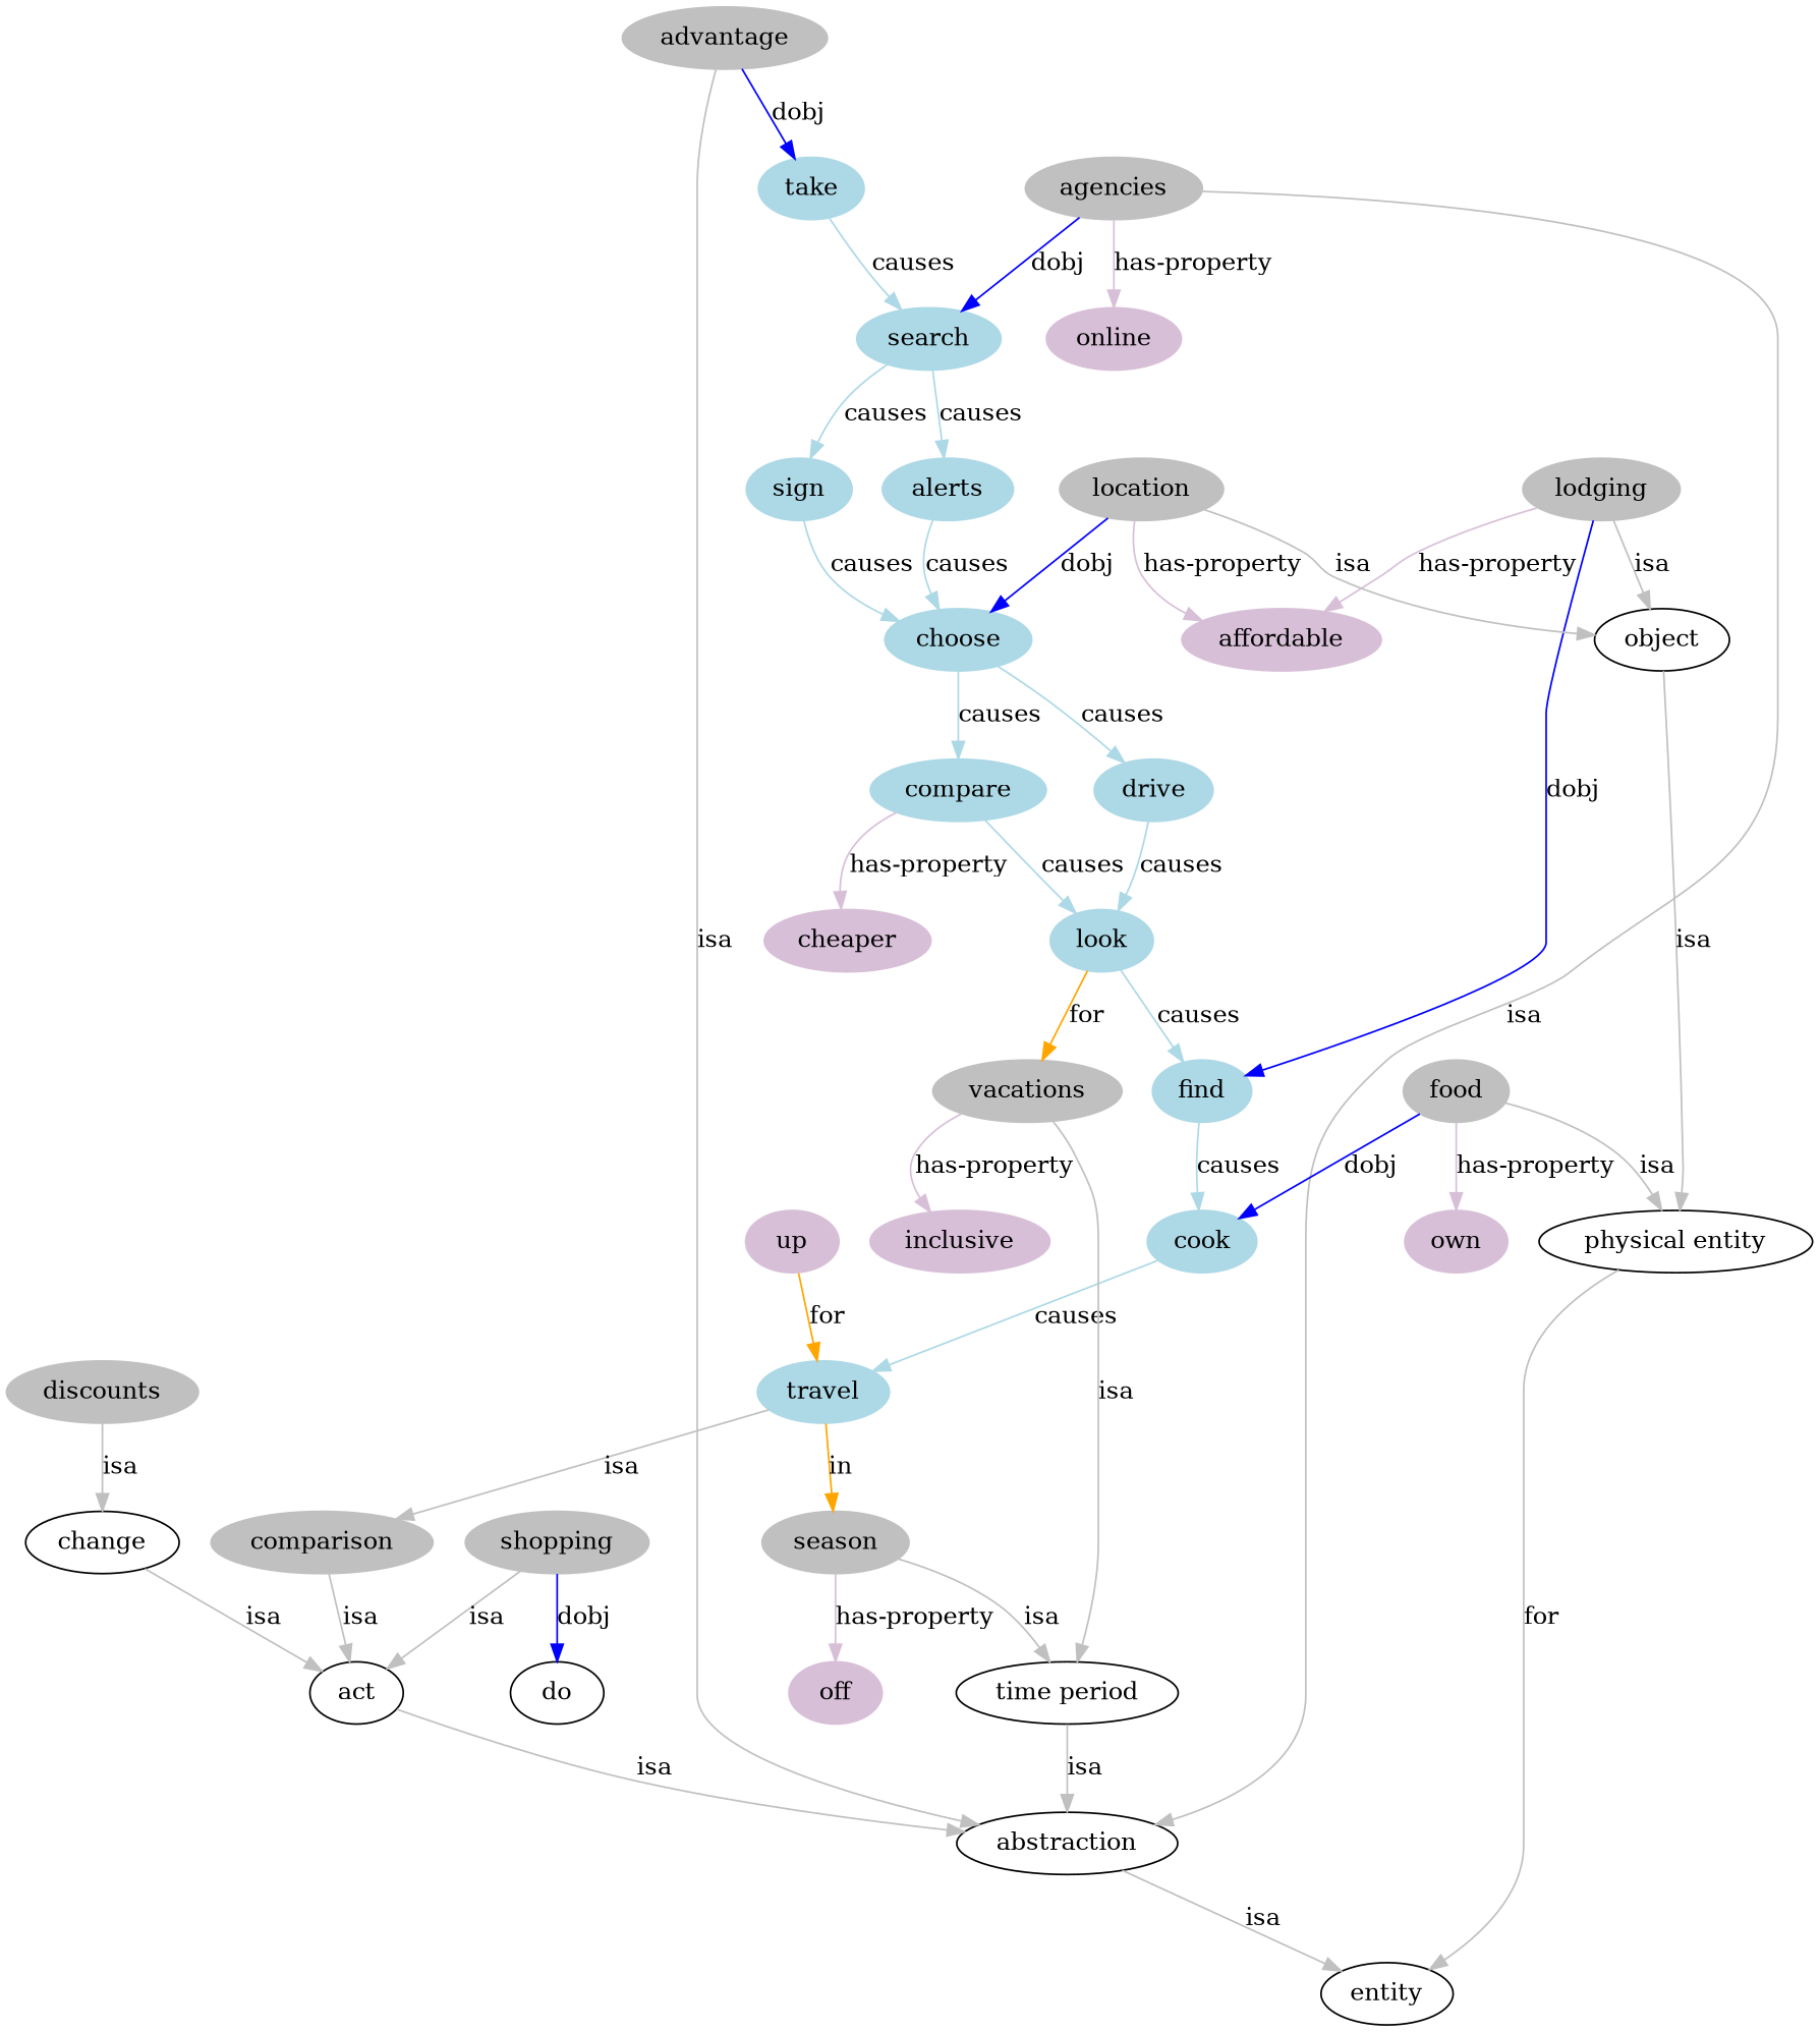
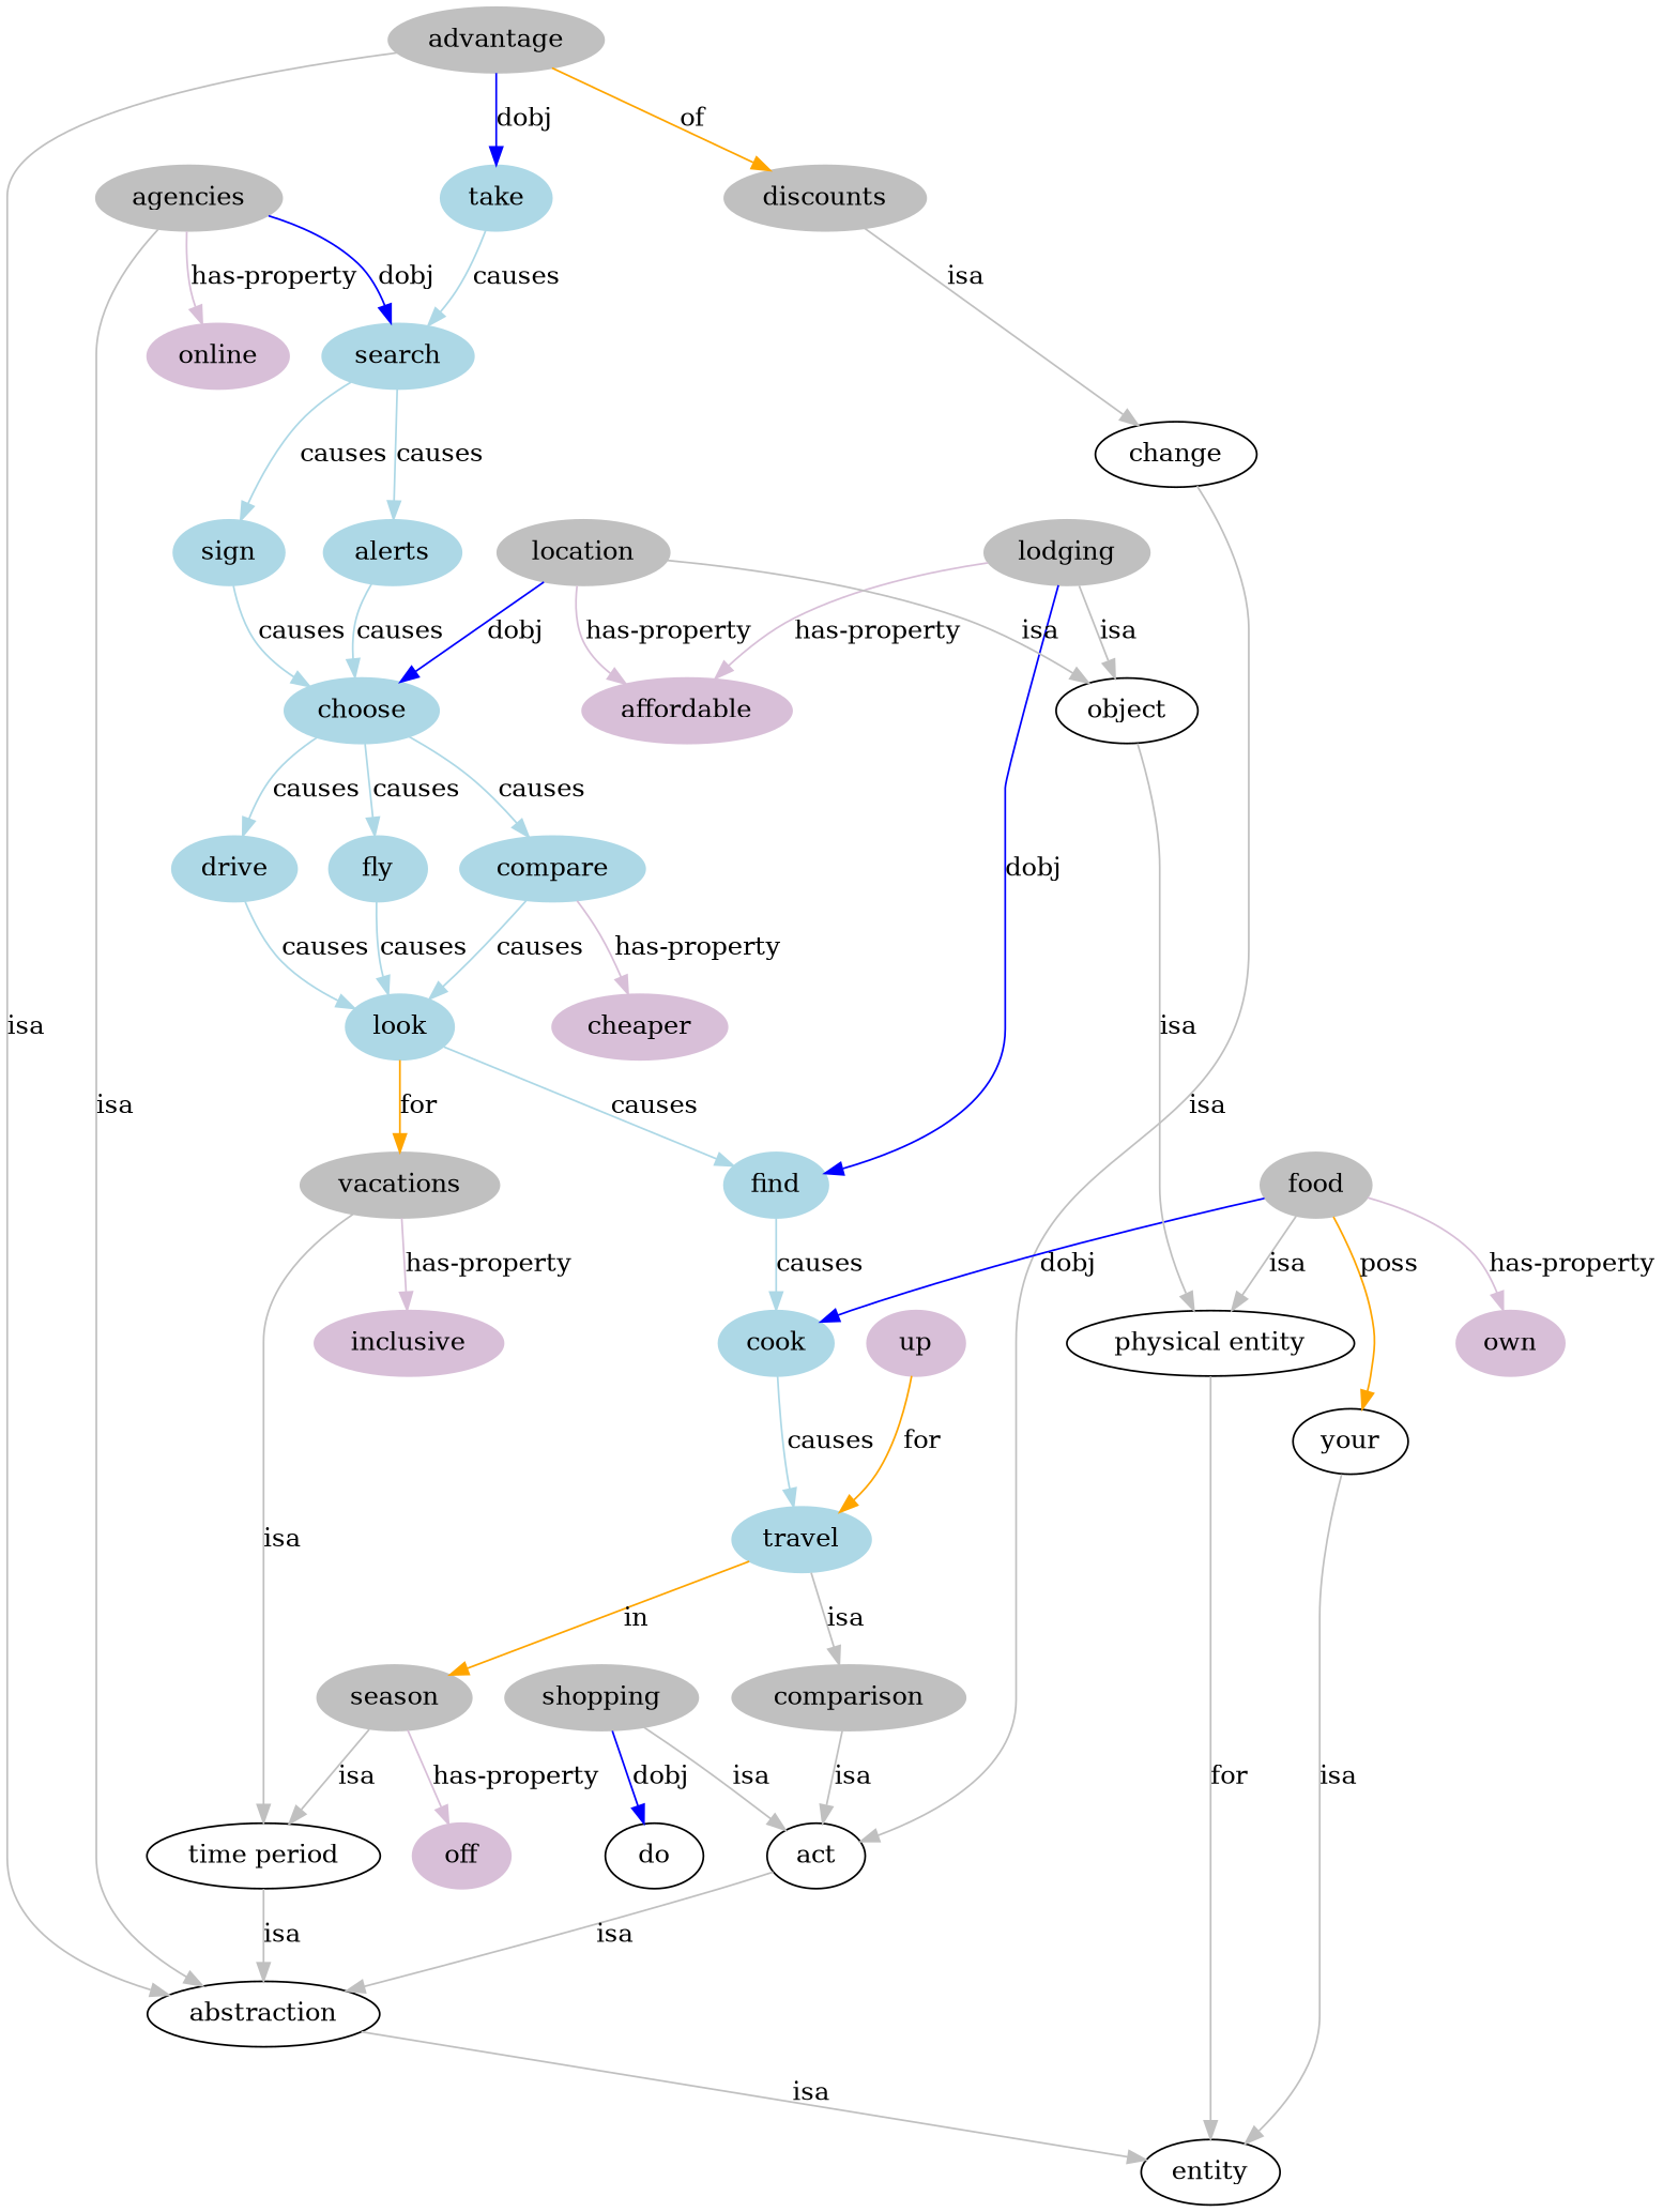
  digraph {
    node [color=lightblue style=filled]
    edge [color=grey]
+   your [color="" style=""]
    entity [color="" style=""]
    advantage [color=grey]
    abstraction [color="" style=""]
    discounts [color=grey]
    take
    change [color="" style=""]
    search
    agencies [color=grey]
    online [color=thistle]
    alerts
    sign
    act [color="" style=""]
    comparison [color=grey]
    food [color=grey]
    "physical entity" [color="" style=""]
    cook
    own [color=thistle]
    travel
    lodging [color=grey]
    object [color="" style=""]
    find
    affordable [color=thistle]
    "time period" [color="" style=""]
    shopping [color=grey]
    do [color="" style=""]
    season [color=grey]
    off [color=thistle]
    vacations [color=grey]
    inclusive [color=thistle]
    location [color=grey]
    choose
    compare
    drive
+   fly
    look
    cheaper [color=thistle]
    up [color=thistle]
+   your -> entity [label=isa]
    advantage -> abstraction [label=isa]
+   advantage -> discounts [color=orange label=of]
    advantage -> take [color=blue label=dobj]
    abstraction -> entity [label=isa]
    discounts -> change [label=isa]
    take -> search [color=lightblue label=causes]
    change -> act [label=isa]
    search -> alerts [color=lightblue label=causes]
    search -> sign [color=lightblue label=causes]
    agencies -> abstraction [label=isa]
    agencies -> search [color=blue label=dobj]
    agencies -> online [color=thistle label="has-property"]
    alerts -> choose [color=lightblue label=causes]
    sign -> choose [color=lightblue label=causes]
    act -> abstraction [label=isa]
    comparison -> act [label=isa]
+   food -> your [color=orange label=poss]
    food -> "physical entity" [label=isa]
    food -> cook [color=blue label=dobj]
    food -> own [color=thistle label="has-property"]
    "physical entity" -> entity [label=for]
    cook -> travel [color=lightblue label=causes]
    travel -> comparison [label=isa]
    travel -> season [color=orange label=in]
    lodging -> object [label=isa]
    lodging -> find [color=blue label=dobj]
    lodging -> affordable [color=thistle label="has-property"]
    object -> "physical entity" [label=isa]
    find -> cook [color=lightblue label=causes]
    "time period" -> abstraction [label=isa]
    shopping -> act [label=isa]
    shopping -> do [color=blue label=dobj]
    season -> "time period" [label=isa]
    season -> off [color=thistle label="has-property"]
    vacations -> "time period" [label=isa]
    vacations -> inclusive [color=thistle label="has-property"]
    location -> object [label=isa]
    location -> affordable [color=thistle label="has-property"]
    location -> choose [color=blue label=dobj]
    choose -> compare [color=lightblue label=causes]
    choose -> drive [color=lightblue label=causes]
+   choose -> fly [color=lightblue label=causes]
    compare -> look [color=lightblue label=causes]
    compare -> cheaper [color=thistle label="has-property"]
    drive -> look [color=lightblue label=causes]
+   fly -> look [color=lightblue label=causes]
    look -> find [color=lightblue label=causes]
    look -> vacations [color=orange label=for]
    up -> travel [color=orange label=for]
  }
